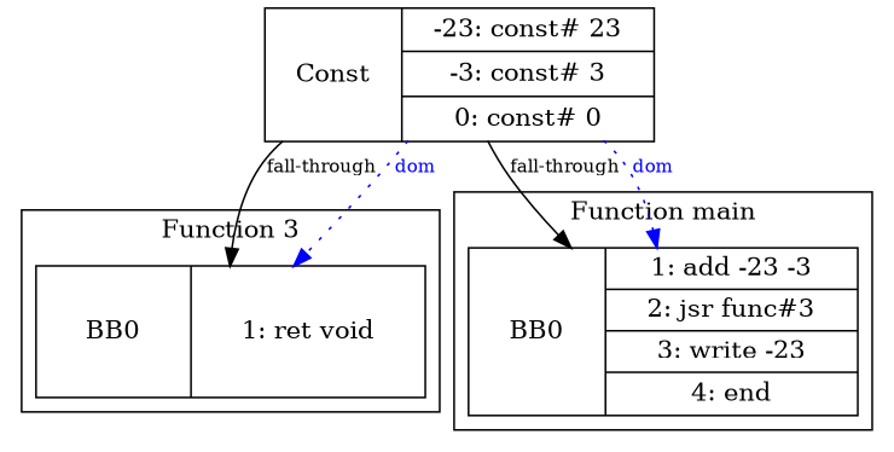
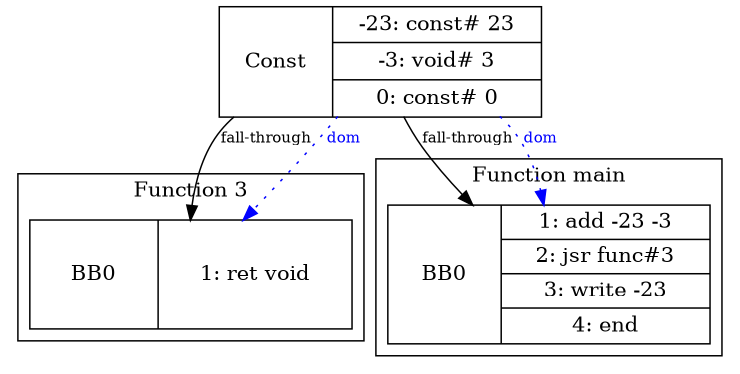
  digraph {
    node [shape=record]
    edge [fontsize=10]
    n1 [height=1.0 label="BB0 | {1: ret void}" width=3.0]
    n2 [height=1.0 label="BB0 | {1: add -23 -3 | 2: jsr func#3 | 3: write -23 | 4: end}" width=3.0]
-   n3 [height=1.0 label="Const | {-23: const# 23 | -3: const# 3 | 0: const# 0}" width=3.0]
+   n3 [height=1.0 label="Const | {-23: const# 23 | -3: void# 3 | 0: const# 0}" width=3.0]
    subgraph cluster_1 {
      label="Function 3"
      nodesep=0.5
      rankdir=TB
      ranksep=1.0
      n1
    }
    subgraph cluster_2 {
      label="Function main"
      nodesep=0.5
      rankdir=TB
      ranksep=1.0
      n2
    }
    subgraph sub_3 {
      n1
      n2
      n3
    }
    n3 -> n1 [label="fall-through"]
    n3 -> n1 [color=blue fontcolor=blue label=dom style=dotted]
    n3 -> n2 [label="fall-through"]
    n3 -> n2 [color=blue fontcolor=blue label=dom style=dotted]
  }
